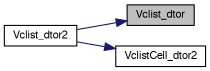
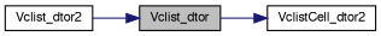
  digraph {
    rankdir=LR
    node [color=black fillcolor=white fontname=FreeSans fontsize=10 shape=record style=filled]
    edge [color=midnightblue fontname=FreeSans fontsize=10 labelfontname=FreeSans labelfontsize=10 style=solid]
    n1 [fillcolor=grey75 fontcolor=black height=0.2 label=Vclist_dtor width=0.4]
    n2 [height=0.2 label=Vclist_dtor2 width=0.4]
    n3 [height=0.2 label=VclistCell_dtor2 width=0.4]
    n2 -> n1
-   n2 -> n3
+   n1 -> n3
  }
